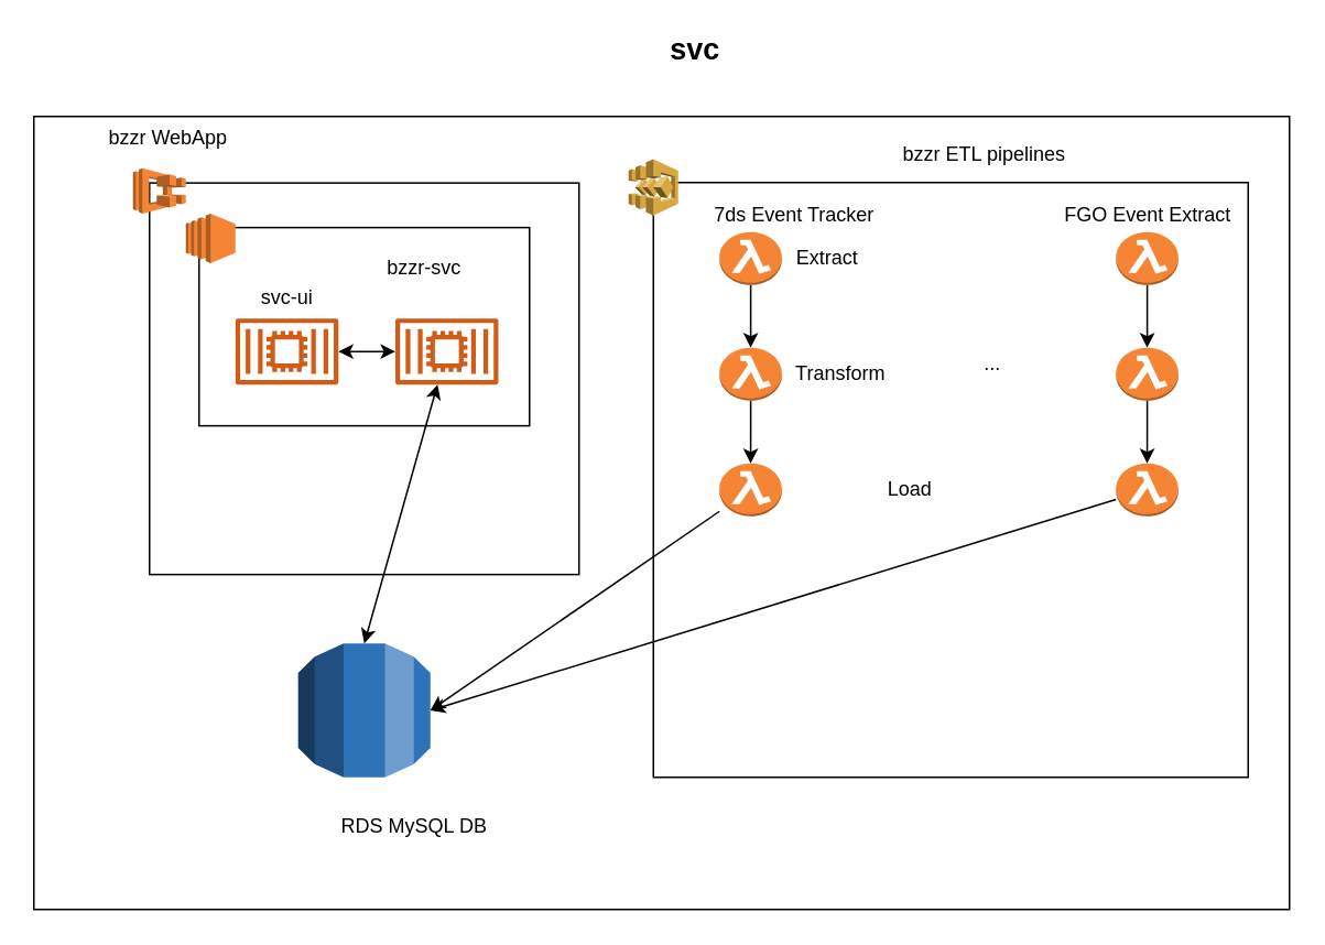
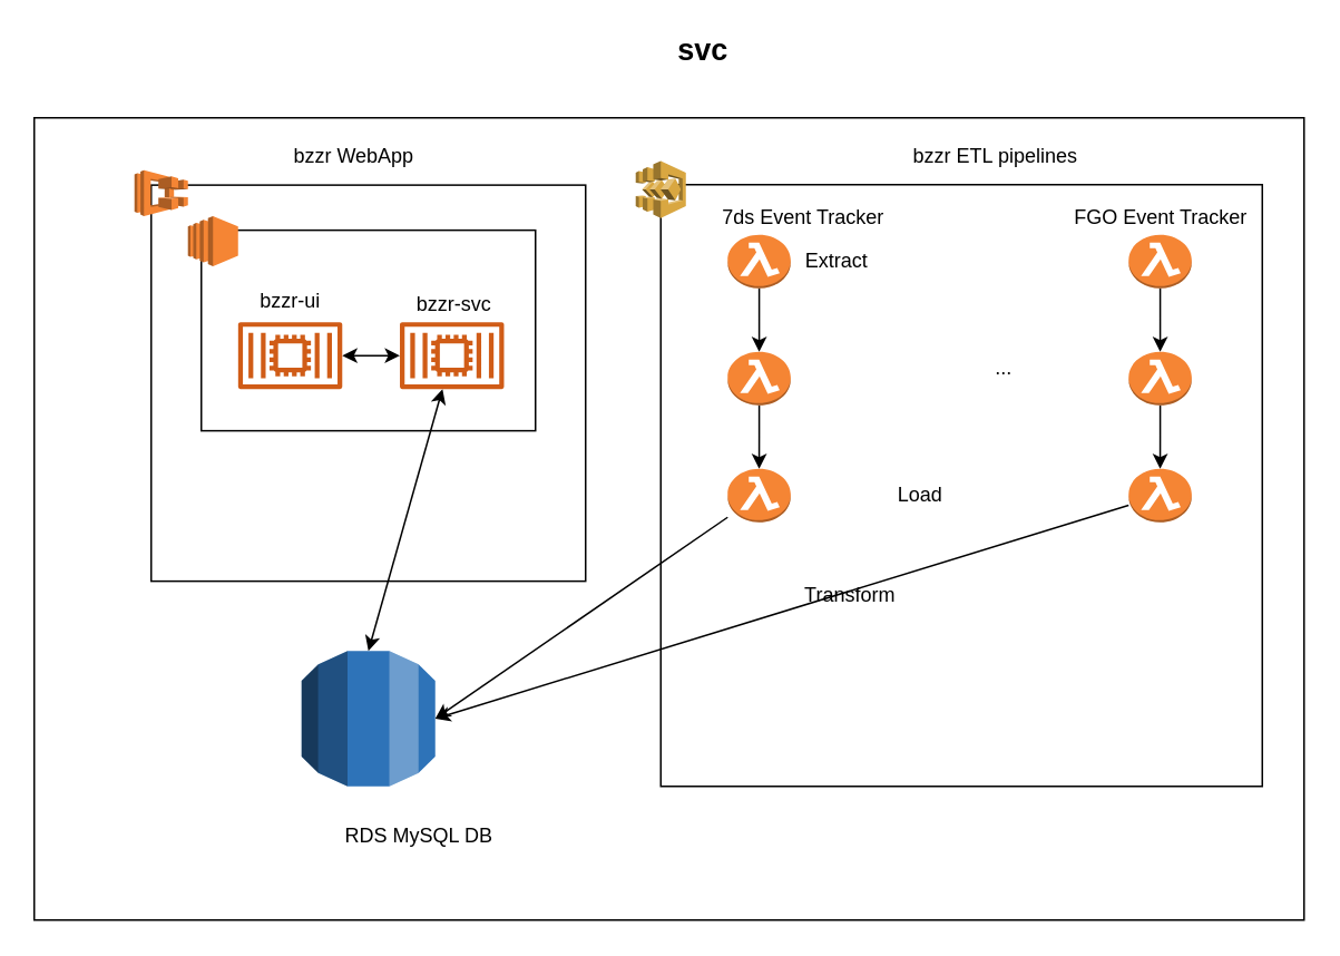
  <mxCell id="0" />
  <mxCell id="1" parent="0" />
  <mxCell id="2" value="" style="rounded=0;whiteSpace=wrap;html=1;" vertex="1" parent="1"><mxGeometry x="20" y="70" width="760" height="480" as="geometry" /></mxCell>
  <mxCell id="3" value="" style="rounded=0;whiteSpace=wrap;html=1;" vertex="1" parent="1"><mxGeometry x="90" y="110.25" width="260" height="237" as="geometry" /></mxCell>
  <mxCell id="4" value="" style="rounded=0;whiteSpace=wrap;html=1;" vertex="1" parent="1"><mxGeometry x="120" y="137.25" width="200" height="120" as="geometry" /></mxCell>
  <mxCell id="5" value="" style="outlineConnect=0;dashed=0;verticalLabelPosition=bottom;verticalAlign=top;align=center;html=1;shape=mxgraph.aws3.ec2;fillColor=#F58534;gradientColor=none;" vertex="1" parent="1"><mxGeometry x="112" y="128.75" width="30" height="30" as="geometry" /></mxCell>
  <mxCell id="6" style="edgeStyle=none;rounded=0;orthogonalLoop=1;jettySize=auto;html=1;startArrow=classic;startFill=1;" edge="1" parent="1" source="7" target="10"><mxGeometry relative="1" as="geometry" /></mxCell>
  <mxCell id="7" value="" style="outlineConnect=0;fontColor=#232F3E;gradientColor=none;fillColor=#D05C17;strokeColor=none;dashed=0;verticalLabelPosition=bottom;verticalAlign=top;align=center;html=1;fontSize=12;fontStyle=0;aspect=fixed;pointerEvents=1;shape=mxgraph.aws4.container_2;" vertex="1" parent="1"><mxGeometry x="142" y="192.25" width="62.4" height="40" as="geometry" /></mxCell>
  <mxCell id="8" value="" style="outlineConnect=0;dashed=0;verticalLabelPosition=bottom;verticalAlign=top;align=center;html=1;shape=mxgraph.aws3.ecs;fillColor=#F58534;gradientColor=none;" vertex="1" parent="1"><mxGeometry x="80" y="101.25" width="32" height="27.5" as="geometry" /></mxCell>
  <mxCell id="9" style="rounded=0;orthogonalLoop=1;jettySize=auto;html=1;entryX=0.5;entryY=0;entryDx=0;entryDy=0;entryPerimeter=0;startArrow=classic;startFill=1;" edge="1" parent="1" source="10" target="34"><mxGeometry relative="1" as="geometry" /></mxCell>
  <mxCell id="10" value="" style="outlineConnect=0;fontColor=#232F3E;gradientColor=none;fillColor=#D05C17;strokeColor=none;dashed=0;verticalLabelPosition=bottom;verticalAlign=top;align=center;html=1;fontSize=12;fontStyle=0;aspect=fixed;pointerEvents=1;shape=mxgraph.aws4.container_2;" vertex="1" parent="1"><mxGeometry x="238.8" y="192.25" width="62.4" height="40" as="geometry" /></mxCell>
- <mxCell id="11" value="bzzr-svc" style="text;html=1;align=center;verticalAlign=middle;resizable=0;points=[];autosize=1;" vertex="1" parent="1"><mxGeometry x="226.2" y="152.25" width="60" height="20" as="geometry" /></mxCell>
- <mxCell id="12" value="svc-ui" style="text;html=1;align=center;verticalAlign=middle;resizable=0;points=[];autosize=1;" vertex="1" parent="1"><mxGeometry x="148.2" y="170.25" width="50" height="20" as="geometry" /></mxCell>
+ <mxCell id="11" value="bzzr-svc" style="text;html=1;align=center;verticalAlign=middle;resizable=0;points=[];autosize=1;" vertex="1" parent="1"><mxGeometry x="241.2" y="172.25" width="60" height="20" as="geometry" /></mxCell>
+ <mxCell id="12" value="bzzr-ui" style="text;html=1;align=center;verticalAlign=middle;resizable=0;points=[];autosize=1;" vertex="1" parent="1"><mxGeometry x="148.2" y="170.25" width="50" height="20" as="geometry" /></mxCell>
  <mxCell id="13" value="" style="outlineConnect=0;dashed=0;verticalLabelPosition=bottom;verticalAlign=top;align=center;html=1;shape=mxgraph.aws3.step_functions;fillColor=#D9A741;gradientColor=none;" vertex="1" parent="1"><mxGeometry x="435" y="110" width="46.5" height="53" as="geometry" /></mxCell>
  <mxCell id="14" value="" style="whiteSpace=wrap;html=1;aspect=fixed;" vertex="1" parent="1"><mxGeometry x="395" y="110" width="360" height="360" as="geometry" /></mxCell>
  <mxCell id="15" value="" style="outlineConnect=0;dashed=0;verticalLabelPosition=bottom;verticalAlign=top;align=center;html=1;shape=mxgraph.aws3.step_functions;fillColor=#D9A741;gradientColor=none;" vertex="1" parent="1"><mxGeometry x="380" y="95.75" width="30" height="34.25" as="geometry" /></mxCell>
  <mxCell id="16" style="edgeStyle=orthogonalEdgeStyle;rounded=0;orthogonalLoop=1;jettySize=auto;html=1;" edge="1" parent="1" source="17" target="19"><mxGeometry relative="1" as="geometry" /></mxCell>
  <mxCell id="17" value="" style="outlineConnect=0;dashed=0;verticalLabelPosition=bottom;verticalAlign=top;align=center;html=1;shape=mxgraph.aws3.lambda_function;fillColor=#F58534;gradientColor=none;" vertex="1" parent="1"><mxGeometry x="435" y="140" width="37.75" height="32" as="geometry" /></mxCell>
  <mxCell id="18" style="edgeStyle=orthogonalEdgeStyle;rounded=0;orthogonalLoop=1;jettySize=auto;html=1;entryX=0.5;entryY=0;entryDx=0;entryDy=0;entryPerimeter=0;" edge="1" parent="1" source="19" target="21"><mxGeometry relative="1" as="geometry" /></mxCell>
  <mxCell id="19" value="" style="outlineConnect=0;dashed=0;verticalLabelPosition=bottom;verticalAlign=top;align=center;html=1;shape=mxgraph.aws3.lambda_function;fillColor=#F58534;gradientColor=none;" vertex="1" parent="1"><mxGeometry x="435" y="210" width="37.75" height="32" as="geometry" /></mxCell>
  <mxCell id="20" style="edgeStyle=none;rounded=0;orthogonalLoop=1;jettySize=auto;html=1;entryX=1;entryY=0.5;entryDx=0;entryDy=0;entryPerimeter=0;startArrow=none;startFill=0;" edge="1" parent="1" source="21" target="34"><mxGeometry relative="1" as="geometry" /></mxCell>
  <mxCell id="21" value="" style="outlineConnect=0;dashed=0;verticalLabelPosition=bottom;verticalAlign=top;align=center;html=1;shape=mxgraph.aws3.lambda_function;fillColor=#F58534;gradientColor=none;" vertex="1" parent="1"><mxGeometry x="435" y="280" width="37.75" height="32" as="geometry" /></mxCell>
  <mxCell id="22" value="..." style="text;html=1;align=center;verticalAlign=middle;resizable=0;points=[];autosize=1;" vertex="1" parent="1"><mxGeometry x="585" y="210" width="30" height="20" as="geometry" /></mxCell>
  <mxCell id="23" style="edgeStyle=orthogonalEdgeStyle;rounded=0;orthogonalLoop=1;jettySize=auto;html=1;" edge="1" parent="1" source="24" target="26"><mxGeometry relative="1" as="geometry" /></mxCell>
  <mxCell id="24" value="" style="outlineConnect=0;dashed=0;verticalLabelPosition=bottom;verticalAlign=top;align=center;html=1;shape=mxgraph.aws3.lambda_function;fillColor=#F58534;gradientColor=none;" vertex="1" parent="1"><mxGeometry x="675" y="140" width="37.75" height="32" as="geometry" /></mxCell>
  <mxCell id="25" style="edgeStyle=orthogonalEdgeStyle;rounded=0;orthogonalLoop=1;jettySize=auto;html=1;entryX=0.5;entryY=0;entryDx=0;entryDy=0;entryPerimeter=0;" edge="1" parent="1" source="26" target="28"><mxGeometry relative="1" as="geometry" /></mxCell>
  <mxCell id="26" value="" style="outlineConnect=0;dashed=0;verticalLabelPosition=bottom;verticalAlign=top;align=center;html=1;shape=mxgraph.aws3.lambda_function;fillColor=#F58534;gradientColor=none;" vertex="1" parent="1"><mxGeometry x="675" y="210" width="37.75" height="32" as="geometry" /></mxCell>
  <mxCell id="27" style="edgeStyle=none;rounded=0;orthogonalLoop=1;jettySize=auto;html=1;entryX=1;entryY=0.5;entryDx=0;entryDy=0;entryPerimeter=0;startArrow=none;startFill=0;" edge="1" parent="1" source="28" target="34"><mxGeometry relative="1" as="geometry" /></mxCell>
  <mxCell id="28" value="" style="outlineConnect=0;dashed=0;verticalLabelPosition=bottom;verticalAlign=top;align=center;html=1;shape=mxgraph.aws3.lambda_function;fillColor=#F58534;gradientColor=none;" vertex="1" parent="1"><mxGeometry x="675" y="280" width="37.75" height="32" as="geometry" /></mxCell>
  <mxCell id="29" value="Extract" style="text;html=1;align=center;verticalAlign=middle;resizable=0;points=[];autosize=1;" vertex="1" parent="1"><mxGeometry x="475" y="146" width="50" height="20" as="geometry" /></mxCell>
- <mxCell id="30" value="Transform" style="text;html=1;align=center;verticalAlign=middle;resizable=0;points=[];autosize=1;" vertex="1" parent="1"><mxGeometry x="472.75" y="216" width="70" height="20" as="geometry" /></mxCell>
+ <mxCell id="30" value="Transform" style="text;html=1;align=center;verticalAlign=middle;resizable=0;points=[];autosize=1;" vertex="1" parent="1"><mxGeometry x="472.75" y="346" width="70" height="20" as="geometry" /></mxCell>
  <mxCell id="31" value="Load" style="text;html=1;align=center;verticalAlign=middle;resizable=0;points=[];autosize=1;" vertex="1" parent="1"><mxGeometry x="530" y="286" width="40" height="20" as="geometry" /></mxCell>
  <mxCell id="32" value="7ds Event Tracker" style="text;html=1;align=center;verticalAlign=middle;resizable=0;points=[];autosize=1;" vertex="1" parent="1"><mxGeometry x="425" y="120" width="110" height="20" as="geometry" /></mxCell>
- <mxCell id="33" value="FGO Event Extract" style="text;html=1;align=center;verticalAlign=middle;resizable=0;points=[];autosize=1;" vertex="1" parent="1"><mxGeometry x="633.88" y="120" width="120" height="20" as="geometry" /></mxCell>
+ <mxCell id="33" value="FGO Event Tracker" style="text;html=1;align=center;verticalAlign=middle;resizable=0;points=[];autosize=1;" vertex="1" parent="1"><mxGeometry x="633.88" y="120" width="120" height="20" as="geometry" /></mxCell>
  <mxCell id="34" value="" style="outlineConnect=0;dashed=0;verticalLabelPosition=bottom;verticalAlign=top;align=center;html=1;shape=mxgraph.aws3.rds;fillColor=#2E73B8;gradientColor=none;" vertex="1" parent="1"><mxGeometry x="180" y="389" width="80" height="81" as="geometry" /></mxCell>
  <mxCell id="35" value="RDS MySQL DB" style="text;html=1;align=center;verticalAlign=middle;resizable=0;points=[];autosize=1;" vertex="1" parent="1"><mxGeometry x="200" y="490" width="100" height="20" as="geometry" /></mxCell>
- <mxCell id="36" value="bzzr WebApp" style="text;html=1;align=center;verticalAlign=middle;resizable=0;points=[];autosize=1;" vertex="1" parent="1"><mxGeometry x="56.2" y="73" width="90" height="20" as="geometry" /></mxCell>
+ <mxCell id="36" value="bzzr WebApp" style="text;html=1;align=center;verticalAlign=middle;resizable=0;points=[];autosize=1;" vertex="1" parent="1"><mxGeometry x="166.2" y="83" width="90" height="20" as="geometry" /></mxCell>
  <mxCell id="37" value="bzzr ETL pipelines" style="text;html=1;align=center;verticalAlign=middle;resizable=0;points=[];autosize=1;" vertex="1" parent="1"><mxGeometry x="540" y="83" width="110" height="20" as="geometry" /></mxCell>
  <mxCell id="38" value="&lt;b&gt;&lt;font style=&quot;font-size: 18px&quot;&gt;svc&lt;/font&gt;&lt;/b&gt;" style="text;html=1;align=center;verticalAlign=middle;resizable=0;points=[];autosize=1;" vertex="1" parent="1"><mxGeometry x="395" y="20" width="50" height="20" as="geometry" /></mxCell>
